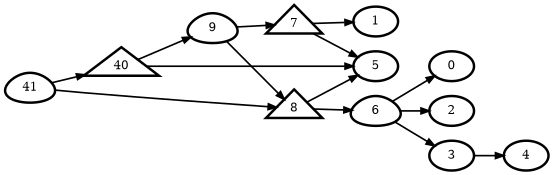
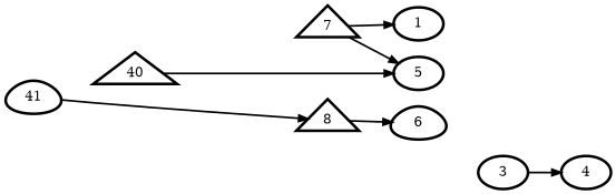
  digraph {
    rankdir=LR
    node [penwidth=3]
    edge [penwidth=2]
-   n1 [label=0]
    n2 [label=1]
-   n3 [label=2]
    n4 [label=3]
    n5 [label=4]
    n6 [label=5]
    n7 [label=6 shape=egg]
-   n8 [label=9 shape=egg]
    n9 [label=7 shape=triangle]
    n10 [label=8 shape=triangle]
    n11 [label=40 shape=triangle]
    n12 [label=41 shape=egg]
    n4 -> n5
-   n7 -> n1
-   n7 -> n3
-   n7 -> n4
-   n8 -> n9
-   n8 -> n10
    n9 -> n2
    n9 -> n6
-   n10 -> n6
    n10 -> n7
    n11 -> n6
-   n11 -> n8
    n12 -> n10
-   n12 -> n11
  }
